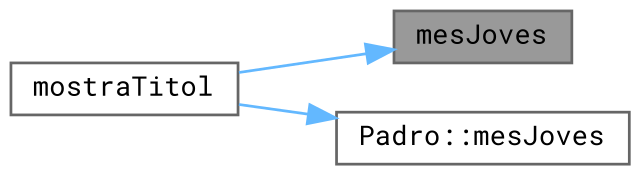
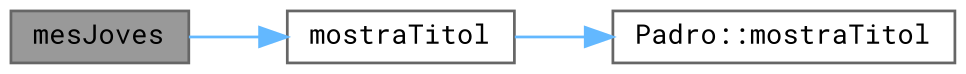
  digraph {
    fontname="Roboto Mono"
    rankdir=LR
    node [color=grey40 fillcolor=white fontname="Roboto Mono" fontsize=10 shape=box style=filled]
    edge [color=steelblue1 fontname="Roboto Mono" fontsize=10 labelfontname=Helvetica labelfontsize=10 style=solid]
    n1 [color=gray40 fillcolor=grey60 fontcolor=black height=0.2 label=mesJoves width=0.4]
    n2 [height=0.2 label=mostraTitol width=0.4]
-   n3 [height=0.2 label="Padro::mesJoves" width=0.4]
-   n2 -> n1
+   n3 [height=0.2 label="Padro::mostraTitol" width=0.4]
+   n1 -> n2
    n2 -> n3
  }
